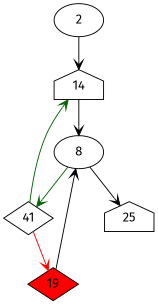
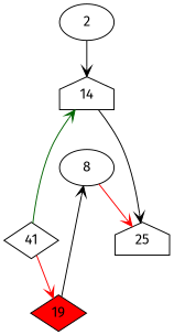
  strict digraph {
    fontname="Fira Sans"
    node [fontname="Fira Sans" shape=ellipse]
    edge [arrowhead=vee fontname="Fira Sans"]
    2 [entry=true]
    14 [shape=house]
    n3 [label=41 shape=diamond]
    8
    25 [shape=house]
    19 [fillcolor=red shape=diamond style=filled]
    2 -> 14
-   14 -> 8
+   14 -> 25
    n3 -> 14 [color=darkgreen]
    n3 -> 19 [color=red]
-   8 -> n3 [color=darkgreen]
-   8 -> 25 [color=black]
+   8 -> 25 [color=red]
    19 -> 8
  }
